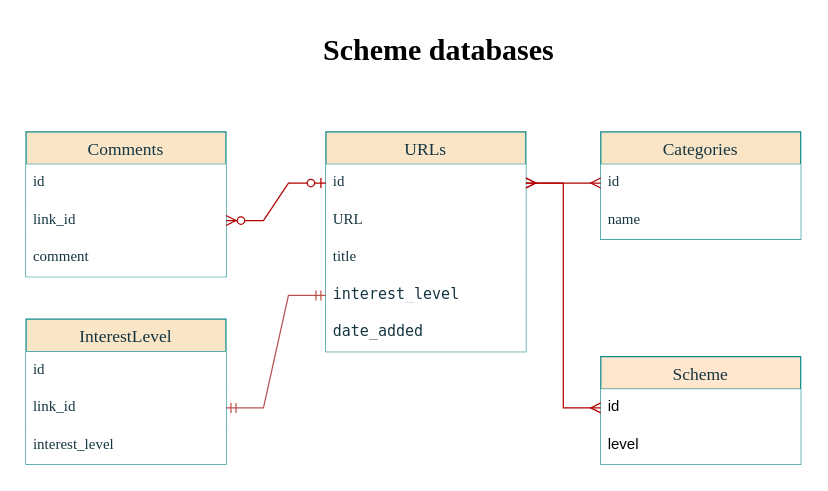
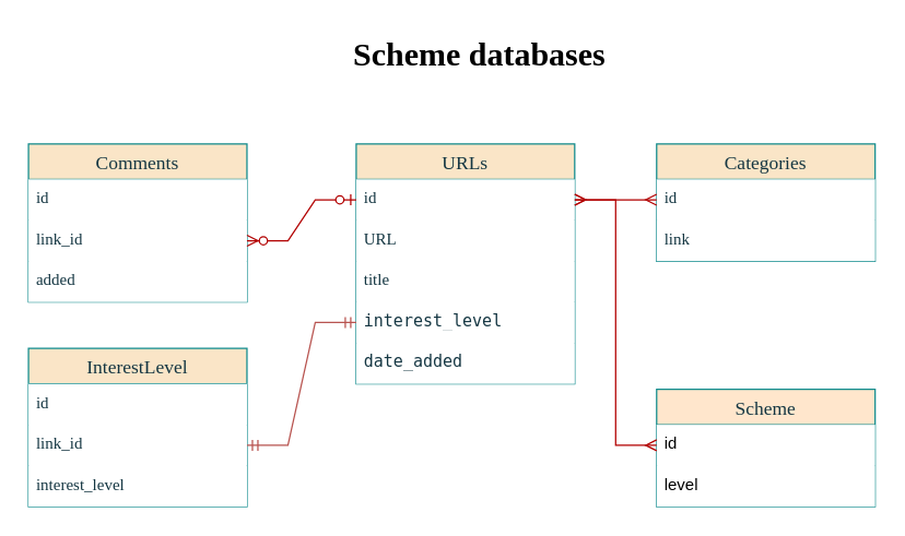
  <mxCell id="0" />
  <mxCell id="1" parent="0" />
  <mxCell id="2" value="URLs" style="swimlane;fontStyle=0;childLayout=stackLayout;horizontal=1;startSize=26;horizontalStack=0;resizeParent=1;resizeParentMax=0;resizeLast=0;collapsible=1;marginBottom=0;align=center;fontSize=14;fontFamily=Space Mono;labelBackgroundColor=none;fillColor=#FAE5C7;strokeColor=#0F8B8D;fontColor=#143642;fontSource=https%3A%2F%2Ffonts.googleapis.com%2Fcss%3Ffamily%3DSpace%2BMono;" parent="1" vertex="1"><mxGeometry x="260" y="105" width="160" height="176" as="geometry" /></mxCell>
  <mxCell id="3" value="id" style="text;strokeColor=none;fillColor=default;spacingLeft=4;spacingRight=4;overflow=hidden;rotatable=0;points=[[0,0.5],[1,0.5]];portConstraint=eastwest;fontSize=12;whiteSpace=wrap;html=1;fontFamily=Space Mono;labelBackgroundColor=none;fontColor=#143642;fontSource=https%3A%2F%2Ffonts.googleapis.com%2Fcss%3Ffamily%3DSpace%2BMono;" parent="2" vertex="1"><mxGeometry y="26" width="160" height="30" as="geometry" /></mxCell>
  <mxCell id="4" value="URL" style="text;strokeColor=none;fillColor=default;spacingLeft=4;spacingRight=4;overflow=hidden;rotatable=0;points=[[0,0.5],[1,0.5]];portConstraint=eastwest;fontSize=12;whiteSpace=wrap;html=1;fontFamily=Space Mono;labelBackgroundColor=none;fontColor=#143642;fontSource=https%3A%2F%2Ffonts.googleapis.com%2Fcss%3Ffamily%3DSpace%2BMono;" parent="2" vertex="1"><mxGeometry y="56" width="160" height="30" as="geometry" /></mxCell>
  <mxCell id="5" value="&lt;font&gt;title&lt;/font&gt;" style="text;strokeColor=none;fillColor=default;spacingLeft=4;spacingRight=4;overflow=hidden;rotatable=0;points=[[0,0.5],[1,0.5]];portConstraint=eastwest;fontSize=12;whiteSpace=wrap;html=1;fontFamily=Space Mono;labelBackgroundColor=none;fontColor=#143642;fontSource=https%3A%2F%2Ffonts.googleapis.com%2Fcss%3Ffamily%3DSpace%2BMono;" parent="2" vertex="1"><mxGeometry y="86" width="160" height="30" as="geometry" /></mxCell>
  <mxCell id="6" value="&lt;code style=&quot;&quot;&gt;interest_level&lt;/code&gt;" style="text;strokeColor=none;fillColor=default;spacingLeft=4;spacingRight=4;overflow=hidden;rotatable=0;points=[[0,0.5],[1,0.5]];portConstraint=eastwest;fontSize=12;whiteSpace=wrap;html=1;fontFamily=Space Mono;labelBackgroundColor=none;fontColor=#143642;fontSource=https%3A%2F%2Ffonts.googleapis.com%2Fcss%3Ffamily%3DSpace%2BMono;" parent="2" vertex="1"><mxGeometry y="116" width="160" height="30" as="geometry" /></mxCell>
  <mxCell id="7" value="&lt;code style=&quot;&quot;&gt;date_added&lt;/code&gt;" style="text;strokeColor=none;fillColor=default;spacingLeft=4;spacingRight=4;overflow=hidden;rotatable=0;points=[[0,0.5],[1,0.5]];portConstraint=eastwest;fontSize=12;whiteSpace=wrap;html=1;fontFamily=Space Mono;labelBackgroundColor=none;fontColor=#143642;fontSource=https%3A%2F%2Ffonts.googleapis.com%2Fcss%3Ffamily%3DSpace%2BMono;" parent="2" vertex="1"><mxGeometry y="146" width="160" height="30" as="geometry" /></mxCell>
  <mxCell id="8" value="Comments" style="swimlane;fontStyle=0;childLayout=stackLayout;horizontal=1;startSize=26;horizontalStack=0;resizeParent=1;resizeParentMax=0;resizeLast=0;collapsible=1;marginBottom=0;align=center;fontSize=14;strokeColor=#0F8B8D;fontColor=#143642;fillColor=#FAE5C7;fontFamily=Space Mono;fontSource=https%3A%2F%2Ffonts.googleapis.com%2Fcss%3Ffamily%3DSpace%2BMono;" parent="1" vertex="1"><mxGeometry x="20" y="105" width="160" height="116" as="geometry" /></mxCell>
  <mxCell id="9" value="id" style="text;strokeColor=none;fillColor=default;spacingLeft=4;spacingRight=4;overflow=hidden;rotatable=0;points=[[0,0.5],[1,0.5]];portConstraint=eastwest;fontSize=12;whiteSpace=wrap;html=1;fontColor=#143642;fontFamily=Space Mono;fontSource=https%3A%2F%2Ffonts.googleapis.com%2Fcss%3Ffamily%3DSpace%2BMono;" parent="8" vertex="1"><mxGeometry y="26" width="160" height="30" as="geometry" /></mxCell>
  <mxCell id="10" value="link_id" style="text;strokeColor=none;fillColor=default;spacingLeft=4;spacingRight=4;overflow=hidden;rotatable=0;points=[[0,0.5],[1,0.5]];portConstraint=eastwest;fontSize=12;whiteSpace=wrap;html=1;fontColor=#143642;fontFamily=Space Mono;fontSource=https%3A%2F%2Ffonts.googleapis.com%2Fcss%3Ffamily%3DSpace%2BMono;" parent="8" vertex="1"><mxGeometry y="56" width="160" height="30" as="geometry" /></mxCell>
- <mxCell id="11" value="comment" style="text;strokeColor=none;fillColor=default;spacingLeft=4;spacingRight=4;overflow=hidden;rotatable=0;points=[[0,0.5],[1,0.5]];portConstraint=eastwest;fontSize=12;whiteSpace=wrap;html=1;fontColor=#143642;fontFamily=Space Mono;fontSource=https%3A%2F%2Ffonts.googleapis.com%2Fcss%3Ffamily%3DSpace%2BMono;" parent="8" vertex="1"><mxGeometry y="86" width="160" height="30" as="geometry" /></mxCell>
+ <mxCell id="11" value="added" style="text;strokeColor=none;fillColor=default;spacingLeft=4;spacingRight=4;overflow=hidden;rotatable=0;points=[[0,0.5],[1,0.5]];portConstraint=eastwest;fontSize=12;whiteSpace=wrap;html=1;fontColor=#143642;fontFamily=Space Mono;fontSource=https%3A%2F%2Ffonts.googleapis.com%2Fcss%3Ffamily%3DSpace%2BMono;" parent="8" vertex="1"><mxGeometry y="86" width="160" height="30" as="geometry" /></mxCell>
  <mxCell id="12" value="Categories" style="swimlane;fontStyle=0;childLayout=stackLayout;horizontal=1;startSize=26;horizontalStack=0;resizeParent=1;resizeParentMax=0;resizeLast=0;collapsible=1;marginBottom=0;align=center;fontSize=14;strokeColor=#0F8B8D;fontColor=#143642;fillColor=#FAE5C7;fontFamily=Space Mono;fontSource=https%3A%2F%2Ffonts.googleapis.com%2Fcss%3Ffamily%3DSpace%2BMono;" parent="1" vertex="1"><mxGeometry x="480" y="105" width="160" height="86" as="geometry" /></mxCell>
  <mxCell id="13" value="id" style="text;strokeColor=none;fillColor=default;spacingLeft=4;spacingRight=4;overflow=hidden;rotatable=0;points=[[0,0.5],[1,0.5]];portConstraint=eastwest;fontSize=12;whiteSpace=wrap;html=1;fontColor=#143642;fontFamily=Space Mono;fontSource=https%3A%2F%2Ffonts.googleapis.com%2Fcss%3Ffamily%3DSpace%2BMono;" parent="12" vertex="1"><mxGeometry y="26" width="160" height="30" as="geometry" /></mxCell>
- <mxCell id="14" value="name" style="text;strokeColor=none;fillColor=default;spacingLeft=4;spacingRight=4;overflow=hidden;rotatable=0;points=[[0,0.5],[1,0.5]];portConstraint=eastwest;fontSize=12;whiteSpace=wrap;html=1;fontColor=#143642;fontFamily=Space Mono;fontSource=https%3A%2F%2Ffonts.googleapis.com%2Fcss%3Ffamily%3DSpace%2BMono;" parent="12" vertex="1"><mxGeometry y="56" width="160" height="30" as="geometry" /></mxCell>
+ <mxCell id="14" value="link" style="text;strokeColor=none;fillColor=default;spacingLeft=4;spacingRight=4;overflow=hidden;rotatable=0;points=[[0,0.5],[1,0.5]];portConstraint=eastwest;fontSize=12;whiteSpace=wrap;html=1;fontColor=#143642;fontFamily=Space Mono;fontSource=https%3A%2F%2Ffonts.googleapis.com%2Fcss%3Ffamily%3DSpace%2BMono;" parent="12" vertex="1"><mxGeometry y="56" width="160" height="30" as="geometry" /></mxCell>
  <mxCell id="15" value="InterestLevel" style="swimlane;fontStyle=0;childLayout=stackLayout;horizontal=1;startSize=26;horizontalStack=0;resizeParent=1;resizeParentMax=0;resizeLast=0;collapsible=1;marginBottom=0;align=center;fontSize=14;strokeColor=#0F8B8D;fontColor=#143642;fillColor=#FAE5C7;fontFamily=Space Mono;fontSource=https%3A%2F%2Ffonts.googleapis.com%2Fcss%3Ffamily%3DSpace%2BMono;" parent="1" vertex="1"><mxGeometry x="20" y="255" width="160" height="116" as="geometry" /></mxCell>
  <mxCell id="16" value="id" style="text;strokeColor=none;fillColor=default;spacingLeft=4;spacingRight=4;overflow=hidden;rotatable=0;points=[[0,0.5],[1,0.5]];portConstraint=eastwest;fontSize=12;whiteSpace=wrap;html=1;fontColor=#143642;fontFamily=Space Mono;fontSource=https%3A%2F%2Ffonts.googleapis.com%2Fcss%3Ffamily%3DSpace%2BMono;" parent="15" vertex="1"><mxGeometry y="26" width="160" height="30" as="geometry" /></mxCell>
  <mxCell id="17" value="link_id" style="text;strokeColor=none;fillColor=default;spacingLeft=4;spacingRight=4;overflow=hidden;rotatable=0;points=[[0,0.5],[1,0.5]];portConstraint=eastwest;fontSize=12;whiteSpace=wrap;html=1;fontColor=#143642;fontFamily=Space Mono;fontSource=https%3A%2F%2Ffonts.googleapis.com%2Fcss%3Ffamily%3DSpace%2BMono;" parent="15" vertex="1"><mxGeometry y="56" width="160" height="30" as="geometry" /></mxCell>
  <mxCell id="18" value="interest_level" style="text;strokeColor=none;fillColor=default;spacingLeft=4;spacingRight=4;overflow=hidden;rotatable=0;points=[[0,0.5],[1,0.5]];portConstraint=eastwest;fontSize=12;whiteSpace=wrap;html=1;fontColor=#143642;fontFamily=Space Mono;fontSource=https%3A%2F%2Ffonts.googleapis.com%2Fcss%3Ffamily%3DSpace%2BMono;" parent="15" vertex="1"><mxGeometry y="86" width="160" height="30" as="geometry" /></mxCell>
  <mxCell id="19" value="&lt;b&gt;&lt;font data-font-src=&quot;https://fonts.googleapis.com/css?family=Space+Mono&quot; face=&quot;Space Mono&quot; style=&quot;font-size: 24px;&quot;&gt;Scheme databases&lt;br&gt;&lt;/font&gt;&lt;/b&gt;" style="text;html=1;align=center;verticalAlign=middle;resizable=0;points=[];autosize=1;strokeColor=none;fillColor=none;" parent="1" vertex="1"><mxGeometry x="220" y="20" width="260" height="40" as="geometry" /></mxCell>
  <mxCell id="20" value="" style="edgeStyle=entityRelationEdgeStyle;fontSize=12;html=1;endArrow=ERmandOne;startArrow=ERmandOne;rounded=0;fillColor=#f8cecc;strokeColor=#b85450;" parent="1" source="17" target="6" edge="1"><mxGeometry width="100" height="100" relative="1" as="geometry"><mxPoint x="171" y="315" as="sourcePoint" /><mxPoint x="260" y="266" as="targetPoint" /></mxGeometry></mxCell>
  <mxCell id="21" value="" style="edgeStyle=entityRelationEdgeStyle;fontSize=12;html=1;endArrow=ERzeroToMany;startArrow=ERzeroToOne;rounded=0;fillColor=#e51400;strokeColor=#B20000;" parent="1" source="3" target="10" edge="1"><mxGeometry width="100" height="100" relative="1" as="geometry"><mxPoint x="420" y="146" as="sourcePoint" /><mxPoint x="390" y="375" as="targetPoint" /></mxGeometry></mxCell>
  <mxCell id="22" value="Scheme" style="swimlane;fontStyle=0;childLayout=stackLayout;horizontal=1;startSize=26;horizontalStack=0;resizeParent=1;resizeParentMax=0;resizeLast=0;collapsible=1;marginBottom=0;align=center;fontSize=14;swimlaneFillColor=default;strokeColor=#0F8B8D;fillColor=#ffe6cc;fontFamily=Space Mono;fontSource=https%3A%2F%2Ffonts.googleapis.com%2Fcss%3Ffamily%3DSpace%2BMono;fontColor=#143642;" parent="1" vertex="1"><mxGeometry x="480" y="285" width="160" height="86" as="geometry" /></mxCell>
  <mxCell id="23" value="id" style="text;strokeColor=none;fillColor=default;spacingLeft=4;spacingRight=4;overflow=hidden;rotatable=0;points=[[0,0.5],[1,0.5]];portConstraint=eastwest;fontSize=12;whiteSpace=wrap;html=1;" parent="22" vertex="1"><mxGeometry y="26" width="160" height="30" as="geometry" /></mxCell>
  <mxCell id="24" value="level" style="text;spacingLeft=4;spacingRight=4;overflow=hidden;rotatable=0;points=[[0,0.5],[1,0.5]];portConstraint=eastwest;fontSize=12;whiteSpace=wrap;html=1;fillColor=default;" parent="22" vertex="1"><mxGeometry y="56" width="160" height="30" as="geometry" /></mxCell>
  <mxCell id="25" value="" style="edgeStyle=entityRelationEdgeStyle;fontSize=12;html=1;endArrow=ERmany;startArrow=ERmany;rounded=0;fillColor=#e51400;strokeColor=#B20000;" parent="1" source="3" target="13" edge="1"><mxGeometry width="100" height="100" relative="1" as="geometry"><mxPoint x="320" y="325" as="sourcePoint" /><mxPoint x="420" y="225" as="targetPoint" /></mxGeometry></mxCell>
  <mxCell id="26" value="" style="edgeStyle=entityRelationEdgeStyle;fontSize=12;html=1;endArrow=ERmany;startArrow=ERmany;rounded=0;fillColor=#e51400;strokeColor=#B20000;" parent="1" source="3" target="23" edge="1"><mxGeometry width="100" height="100" relative="1" as="geometry"><mxPoint x="410" y="305" as="sourcePoint" /><mxPoint x="510" y="205" as="targetPoint" /></mxGeometry></mxCell>
